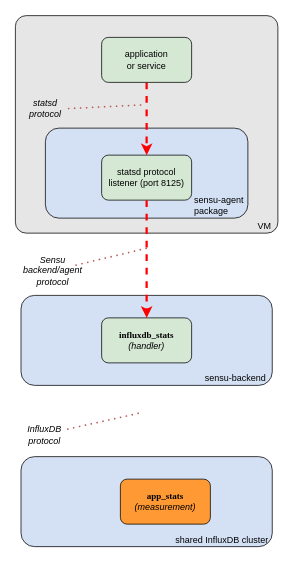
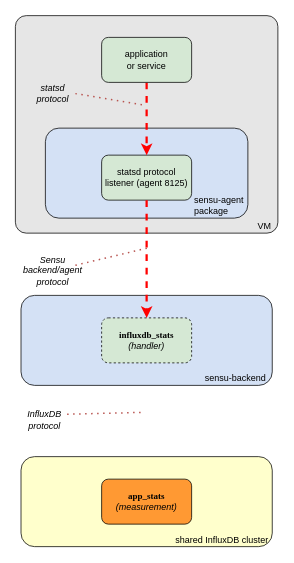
  <mxCell id="0" />
  <mxCell id="1" parent="0" />
  <mxCell id="2" value="VM&amp;nbsp;&amp;nbsp;" style="rounded=1;whiteSpace=wrap;html=1;fillColor=#E6E6E6;arcSize=5;align=right;verticalAlign=bottom;" vertex="1" parent="1"><mxGeometry x="20" y="20" width="350" height="290" as="geometry" /></mxCell>
  <mxCell id="3" value="&lt;div style=&quot;text-align: justify&quot;&gt;&lt;span&gt;sensu-agent&amp;nbsp;&lt;/span&gt;&lt;/div&gt;&lt;div style=&quot;text-align: justify&quot;&gt;&lt;span&gt;package&lt;/span&gt;&lt;/div&gt;" style="rounded=1;whiteSpace=wrap;html=1;align=right;verticalAlign=bottom;fillColor=#D4E1F5;" vertex="1" parent="1"><mxGeometry x="60" y="170" width="270" height="120" as="geometry" /></mxCell>
- <mxCell id="4" value="statsd protocol listener (port 8125)" style="rounded=1;whiteSpace=wrap;html=1;fillColor=#D5E8D4;" vertex="1" parent="1"><mxGeometry x="135" y="206" width="120" height="60" as="geometry" /></mxCell>
+ <mxCell id="4" value="statsd protocol listener (agent 8125)" style="rounded=1;whiteSpace=wrap;html=1;fillColor=#D5E8D4;" vertex="1" parent="1"><mxGeometry x="135" y="206" width="120" height="60" as="geometry" /></mxCell>
  <mxCell id="5" value="" style="edgeStyle=orthogonalEdgeStyle;rounded=0;orthogonalLoop=1;jettySize=auto;html=1;strokeWidth=3;strokeColor=#FF0000;dashed=1;" edge="1" parent="1" source="6" target="4"><mxGeometry relative="1" as="geometry" /></mxCell>
  <mxCell id="6" value="application&lt;br&gt;or service" style="rounded=1;whiteSpace=wrap;html=1;fillColor=#d5e8d4;" vertex="1" parent="1"><mxGeometry x="135" y="49" width="120" height="60" as="geometry" /></mxCell>
  <mxCell id="7" value="&lt;div style=&quot;text-align: justify&quot;&gt;sensu-backend&amp;nbsp;&amp;nbsp;&lt;/div&gt;" style="rounded=1;whiteSpace=wrap;html=1;align=right;verticalAlign=bottom;fillColor=#D4E1F5;" vertex="1" parent="1"><mxGeometry x="27.5" y="393" width="335" height="120" as="geometry" /></mxCell>
- <mxCell id="8" value="&lt;p class=&quot;p1&quot; style=&quot;margin: 0px ; font-stretch: normal ; line-height: normal ; font-family: &amp;#34;menlo&amp;#34;&quot;&gt;&lt;b&gt;&lt;span class=&quot;s1&quot;&gt;influxdb_st&lt;/span&gt;&lt;span class=&quot;s2&quot;&gt;ats&lt;/span&gt;&lt;/b&gt;&lt;/p&gt;&lt;p class=&quot;p1&quot; style=&quot;margin: 0px ; font-stretch: normal ; line-height: normal&quot;&gt;&lt;span class=&quot;s2&quot;&gt;&lt;i&gt;&lt;font style=&quot;font-size: 12px&quot;&gt;(handler)&lt;/font&gt;&lt;/i&gt;&lt;/span&gt;&lt;/p&gt;" style="rounded=1;whiteSpace=wrap;html=1;fillColor=#D5E8D4;" vertex="1" parent="1"><mxGeometry x="135" y="423" width="120" height="60" as="geometry" /></mxCell>
+ <mxCell id="8" value="&lt;p class=&quot;p1&quot; style=&quot;margin: 0px ; font-stretch: normal ; line-height: normal ; font-family: &amp;#34;menlo&amp;#34;&quot;&gt;&lt;b&gt;&lt;span class=&quot;s1&quot;&gt;influxdb_st&lt;/span&gt;&lt;span class=&quot;s2&quot;&gt;ats&lt;/span&gt;&lt;/b&gt;&lt;/p&gt;&lt;p class=&quot;p1&quot; style=&quot;margin: 0px ; font-stretch: normal ; line-height: normal&quot;&gt;&lt;span class=&quot;s2&quot;&gt;&lt;i&gt;&lt;font style=&quot;font-size: 12px&quot;&gt;(handler)&lt;/font&gt;&lt;/i&gt;&lt;/span&gt;&lt;/p&gt;" style="rounded=1;whiteSpace=wrap;html=1;fillColor=#D5E8D4;dashed=1;" vertex="1" parent="1"><mxGeometry x="135" y="423" width="120" height="60" as="geometry" /></mxCell>
  <mxCell id="9" value="" style="edgeStyle=orthogonalEdgeStyle;rounded=0;orthogonalLoop=1;jettySize=auto;html=1;exitX=0.5;exitY=1;exitDx=0;exitDy=0;strokeWidth=3;strokeColor=#FF0000;dashed=1;" edge="1" parent="1" source="4" target="8"><mxGeometry relative="1" as="geometry"><mxPoint x="70" y="269" as="sourcePoint" /><mxPoint x="80" y="209" as="targetPoint" /></mxGeometry></mxCell>
- <mxCell id="10" value="&lt;div style=&quot;text-align: justify&quot;&gt;shared InfluxDB cluster&amp;nbsp;&lt;/div&gt;" style="rounded=1;whiteSpace=wrap;html=1;align=right;verticalAlign=bottom;fillColor=#d4e1f5;" vertex="1" parent="1"><mxGeometry x="27.5" y="608" width="335" height="120" as="geometry" /></mxCell>
- <mxCell id="11" value="&lt;p class=&quot;p1&quot; style=&quot;margin: 0px ; font-stretch: normal ; line-height: normal ; font-family: &amp;#34;menlo&amp;#34;&quot;&gt;&lt;b&gt;&lt;font style=&quot;font-size: 12px&quot;&gt;app_stats&lt;/font&gt;&lt;/b&gt;&lt;/p&gt;&lt;p class=&quot;p1&quot; style=&quot;margin: 0px ; font-stretch: normal ; line-height: normal&quot;&gt;&lt;font style=&quot;font-size: 12px&quot;&gt;&lt;i&gt;(measurement)&lt;/i&gt;&lt;/font&gt;&lt;/p&gt;" style="rounded=1;whiteSpace=wrap;html=1;fillColor=#FF9933;" vertex="1" parent="1"><mxGeometry x="160" y="638" width="120" height="60" as="geometry" /></mxCell>
- <mxCell id="12" value="&lt;i&gt;statsd&lt;br&gt;protocol&lt;/i&gt;" style="text;html=1;strokeColor=none;fillColor=none;align=center;verticalAlign=middle;whiteSpace=wrap;rounded=0;labelBackgroundColor=none;fontFamily=Helvetica;fontSize=12;fontColor=#000000;" vertex="1" parent="1"><mxGeometry x="30" y="129" width="60" height="30" as="geometry" /></mxCell>
+ <mxCell id="10" value="&lt;div style=&quot;text-align: justify&quot;&gt;shared InfluxDB cluster&amp;nbsp;&lt;/div&gt;" style="rounded=1;whiteSpace=wrap;html=1;align=right;verticalAlign=bottom;fillColor=#FFFFCC;" vertex="1" parent="1"><mxGeometry x="27.5" y="608" width="335" height="120" as="geometry" /></mxCell>
+ <mxCell id="11" value="&lt;p class=&quot;p1&quot; style=&quot;margin: 0px ; font-stretch: normal ; line-height: normal ; font-family: &amp;#34;menlo&amp;#34;&quot;&gt;&lt;b&gt;&lt;font style=&quot;font-size: 12px&quot;&gt;app_stats&lt;/font&gt;&lt;/b&gt;&lt;/p&gt;&lt;p class=&quot;p1&quot; style=&quot;margin: 0px ; font-stretch: normal ; line-height: normal&quot;&gt;&lt;font style=&quot;font-size: 12px&quot;&gt;&lt;i&gt;(measurement)&lt;/i&gt;&lt;/font&gt;&lt;/p&gt;" style="rounded=1;whiteSpace=wrap;html=1;fillColor=#FF9933;" vertex="1" parent="1"><mxGeometry x="135" y="638" width="120" height="60" as="geometry" /></mxCell>
+ <mxCell id="12" value="&lt;i&gt;statsd&lt;br&gt;protocol&lt;/i&gt;" style="text;html=1;strokeColor=none;fillColor=none;align=center;verticalAlign=middle;whiteSpace=wrap;rounded=0;labelBackgroundColor=none;fontFamily=Helvetica;fontSize=12;fontColor=#000000;" vertex="1" parent="1"><mxGeometry x="40" y="109" width="60" height="30" as="geometry" /></mxCell>
  <mxCell id="13" value="&lt;i&gt;Sensu&lt;br&gt;backend/agent&lt;br&gt;protocol&lt;br&gt;&lt;/i&gt;" style="text;html=1;strokeColor=none;fillColor=none;align=center;verticalAlign=middle;whiteSpace=wrap;rounded=0;labelBackgroundColor=none;fontFamily=Helvetica;fontSize=12;fontColor=#000000;" vertex="1" parent="1"><mxGeometry x="40" y="345" width="60" height="30" as="geometry" /></mxCell>
- <mxCell id="14" value="&lt;i&gt;InfluxDB&lt;br&gt;protocol&lt;br&gt;&lt;/i&gt;" style="text;html=1;strokeColor=none;fillColor=none;align=center;verticalAlign=middle;whiteSpace=wrap;rounded=0;labelBackgroundColor=none;fontFamily=Helvetica;fontSize=12;fontColor=#000000;" vertex="1" parent="1"><mxGeometry x="29" y="564" width="60" height="30" as="geometry" /></mxCell>
+ <mxCell id="14" value="&lt;i&gt;InfluxDB&lt;br&gt;protocol&lt;br&gt;&lt;/i&gt;" style="text;html=1;strokeColor=none;fillColor=none;align=center;verticalAlign=middle;whiteSpace=wrap;rounded=0;labelBackgroundColor=none;fontFamily=Helvetica;fontSize=12;fontColor=#000000;" vertex="1" parent="1"><mxGeometry x="29" y="544" width="60" height="30" as="geometry" /></mxCell>
  <mxCell id="15" value="" style="endArrow=none;dashed=1;html=1;dashPattern=1 3;strokeWidth=2;rounded=0;fontFamily=Helvetica;fontSize=12;fontColor=#000000;exitX=1;exitY=0.5;exitDx=0;exitDy=0;fillColor=#f8cecc;strokeColor=#b85450;" edge="1" parent="1" source="12"><mxGeometry width="50" height="50" relative="1" as="geometry"><mxPoint x="210" y="339" as="sourcePoint" /><mxPoint x="190" y="139" as="targetPoint" /></mxGeometry></mxCell>
  <mxCell id="16" value="" style="endArrow=none;dashed=1;html=1;dashPattern=1 3;strokeWidth=2;rounded=0;fontFamily=Helvetica;fontSize=12;fontColor=#000000;fillColor=#f8cecc;strokeColor=#b85450;" edge="1" parent="1" source="13"><mxGeometry width="50" height="50" relative="1" as="geometry"><mxPoint x="120" y="359" as="sourcePoint" /><mxPoint x="200" y="329" as="targetPoint" /></mxGeometry></mxCell>
  <mxCell id="17" value="" style="endArrow=none;dashed=1;html=1;dashPattern=1 3;strokeWidth=2;rounded=0;fontFamily=Helvetica;fontSize=12;fontColor=#000000;fillColor=#f8cecc;strokeColor=#b85450;exitX=1;exitY=0.25;exitDx=0;exitDy=0;" edge="1" parent="1" source="14"><mxGeometry width="50" height="50" relative="1" as="geometry"><mxPoint x="120" y="564.003" as="sourcePoint" /><mxPoint x="190" y="549" as="targetPoint" /></mxGeometry></mxCell>
